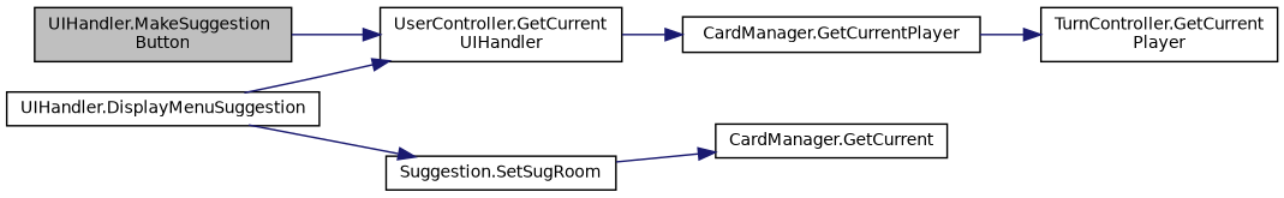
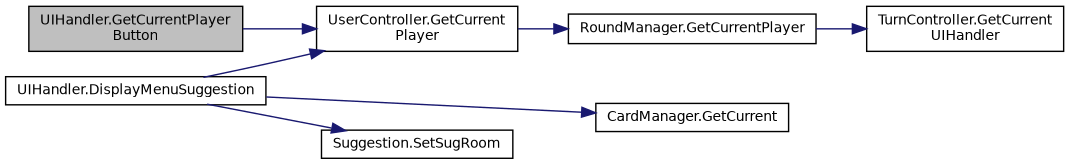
  digraph {
    rankdir=LR
    node [color=black fillcolor=white fontname=Helvetica fontsize=10 shape=record style=filled]
    edge [color=midnightblue fontname=Helvetica fontsize=10 labelfontname=Helvetica labelfontsize=10 style=solid]
-   n1 [fillcolor=grey75 fontcolor=black height=0.2 label="UIHandler.MakeSuggestion\lButton" width=0.4]
-   n2 [height=0.2 label="UserController.GetCurrent\lUIHandler" width=0.4]
+   n1 [fillcolor=grey75 fontcolor=black height=0.2 label="UIHandler.GetCurrentPlayer\lButton" width=0.4]
+   n2 [height=0.2 label="UserController.GetCurrent\lPlayer" width=0.4]
    n3 [height=0.2 label="UIHandler.DisplayMenuSuggestion" width=0.4]
    n4 [height=0.2 label="CardManager.GetCurrent" width=0.4]
    n5 [height=0.2 label="Suggestion.SetSugRoom" width=0.4]
-   n6 [height=0.2 label="CardManager.GetCurrentPlayer" width=0.4]
-   n7 [height=0.2 label="TurnController.GetCurrent\lPlayer" width=0.4]
+   n6 [height=0.2 label="RoundManager.GetCurrentPlayer" width=0.4]
+   n7 [height=0.2 label="TurnController.GetCurrent\lUIHandler" width=0.4]
    n1 -> n2
    n2 -> n6
    n3 -> n2
-   n5 -> n4
+   n3 -> n4
    n3 -> n5
    n6 -> n7
  }
